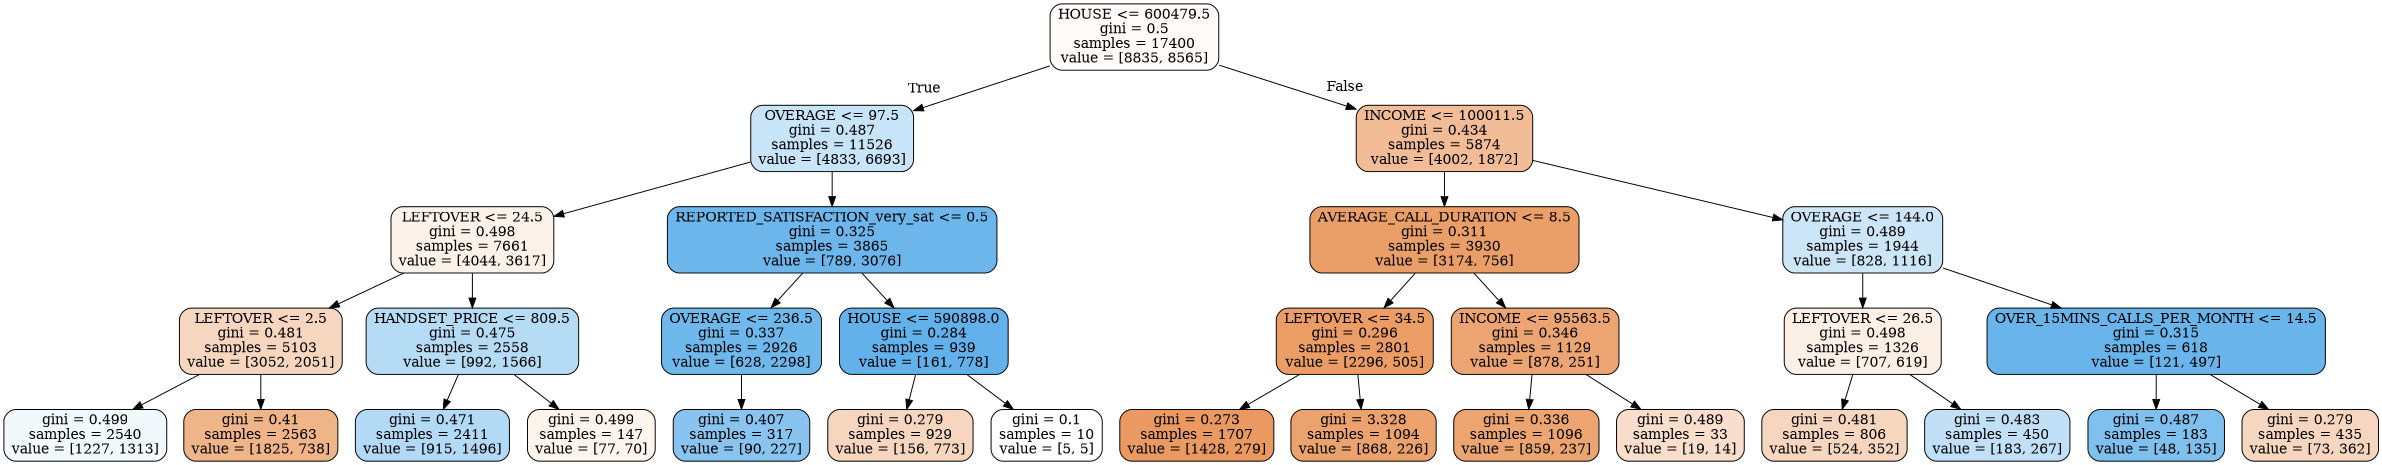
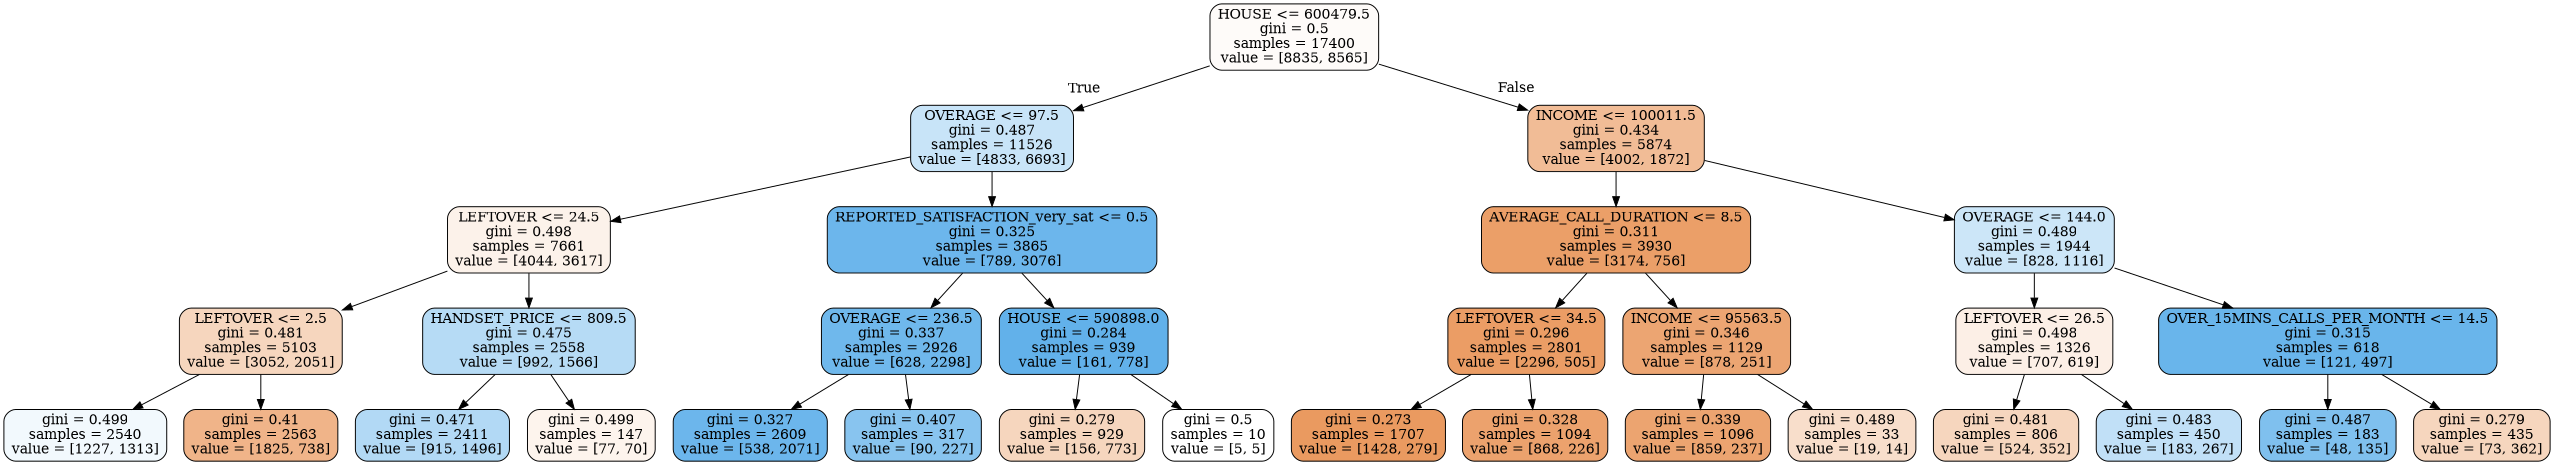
  digraph {
    fontname="DejaVu Serif"
    node [color=black fillcolor="#f6d6be" fontname="DejaVu Serif" shape=box style="filled, rounded"]
    edge [fontname="DejaVu Serif"]
    n1 [fillcolor="#fefbf9" label="HOUSE <= 600479.5\ngini = 0.5\nsamples = 17400\nvalue = [8835, 8565]"]
    n2 [fillcolor="#c8e4f8" label="OVERAGE <= 97.5\ngini = 0.487\nsamples = 11526\nvalue = [4833, 6693]"]
    n3 [fillcolor="#f1bc96" label="INCOME <= 100011.5\ngini = 0.434\nsamples = 5874\nvalue = [4002, 1872]"]
    n4 [fillcolor="#fcf2ea" label="LEFTOVER <= 24.5\ngini = 0.498\nsamples = 7661\nvalue = [4044, 3617]"]
    n5 [fillcolor="#6cb6ec" label="REPORTED_SATISFACTION_very_sat <= 0.5\ngini = 0.325\nsamples = 3865\nvalue = [789, 3076]"]
    n6 [fillcolor="#eb9f68" label="AVERAGE_CALL_DURATION <= 8.5\ngini = 0.311\nsamples = 3930\nvalue = [3174, 756]"]
    n7 [fillcolor="#cce6f8" label="OVERAGE <= 144.0\ngini = 0.489\nsamples = 1944\nvalue = [828, 1116]"]
    n8 [label="LEFTOVER <= 2.5\ngini = 0.481\nsamples = 5103\nvalue = [3052, 2051]"]
    n9 [fillcolor="#b6dbf5" label="HANDSET_PRICE <= 809.5\ngini = 0.475\nsamples = 2558\nvalue = [992, 1566]"]
    n10 [fillcolor="#6fb8ec" label="OVERAGE <= 236.5\ngini = 0.337\nsamples = 2926\nvalue = [628, 2298]"]
    n11 [fillcolor="#62b1ea" label="HOUSE <= 590898.0\ngini = 0.284\nsamples = 939\nvalue = [161, 778]"]
    n12 [fillcolor="#f2f9fd" label="gini = 0.499\nsamples = 2540\nvalue = [1227, 1313]"]
    n13 [fillcolor="#f0b489" label="gini = 0.41\nsamples = 2563\nvalue = [1825, 738]"]
    n14 [fillcolor="#b2d9f5" label="gini = 0.471\nsamples = 2411\nvalue = [915, 1496]"]
    n15 [fillcolor="#fdf4ed" label="gini = 0.499\nsamples = 147\nvalue = [77, 70]"]
+   n16 [fillcolor="#6cb6ec" label="gini = 0.327\nsamples = 2609\nvalue = [538, 2071]"]
    n17 [fillcolor="#88c4ef" label="gini = 0.407\nsamples = 317\nvalue = [90, 227]"]
    n18 [label="gini = 0.279\nsamples = 929\nvalue = [156, 773]"]
-   n19 [fillcolor="#ffffff" label="gini = 0.1\nsamples = 10\nvalue = [5, 5]"]
+   n19 [fillcolor="#ffffff" label="gini = 0.5\nsamples = 10\nvalue = [5, 5]"]
    n20 [fillcolor="#eb9d65" label="LEFTOVER <= 34.5\ngini = 0.296\nsamples = 2801\nvalue = [2296, 505]"]
    n21 [fillcolor="#eca572" label="INCOME <= 95563.5\ngini = 0.346\nsamples = 1129\nvalue = [878, 251]"]
    n22 [fillcolor="#fcefe6" label="LEFTOVER <= 26.5\ngini = 0.498\nsamples = 1326\nvalue = [707, 619]"]
    n23 [fillcolor="#69b5eb" label="OVER_15MINS_CALLS_PER_MONTH <= 14.5\ngini = 0.315\nsamples = 618\nvalue = [121, 497]"]
    n24 [fillcolor="#ea9a60" label="gini = 0.273\nsamples = 1707\nvalue = [1428, 279]"]
-   n25 [fillcolor="#eca26d" label="gini = 3.328\nsamples = 1094\nvalue = [868, 226]"]
-   n26 [fillcolor="#eca470" label="gini = 0.336\nsamples = 1096\nvalue = [859, 237]"]
+   n25 [fillcolor="#eca26d" label="gini = 0.328\nsamples = 1094\nvalue = [868, 226]"]
+   n26 [fillcolor="#eca470" label="gini = 0.339\nsamples = 1096\nvalue = [859, 237]"]
    n27 [fillcolor="#f8decb" label="gini = 0.489\nsamples = 33\nvalue = [19, 14]"]
    n28 [label="gini = 0.481\nsamples = 806\nvalue = [524, 352]"]
    n29 [fillcolor="#c1e0f7" label="gini = 0.483\nsamples = 450\nvalue = [183, 267]"]
    n30 [fillcolor="#7fc0ee" label="gini = 0.487\nsamples = 183\nvalue = [48, 135]"]
    n31 [label="gini = 0.279\nsamples = 435\nvalue = [73, 362]"]
    n1 -> n2 [headlabel=True labelangle=45 labeldistance=2.5]
    n1 -> n3 [headlabel=False labelangle=-45 labeldistance=2.5]
    n2 -> n4
    n2 -> n5
    n3 -> n6
    n3 -> n7
    n4 -> n8
    n4 -> n9
    n5 -> n10
    n5 -> n11
    n6 -> n20
    n6 -> n21
    n7 -> n22
    n7 -> n23
    n8 -> n12
    n8 -> n13
    n9 -> n14
    n9 -> n15
+   n10 -> n16
    n10 -> n17
    n11 -> n18
    n11 -> n19
    n20 -> n24
    n20 -> n25
    n21 -> n26
    n21 -> n27
    n22 -> n28
    n22 -> n29
    n23 -> n30
    n23 -> n31
  }
